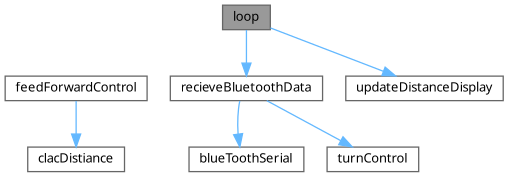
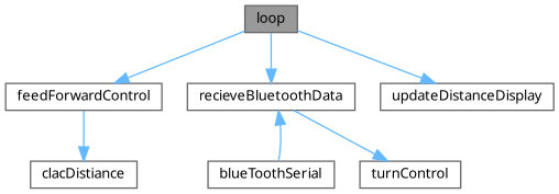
  digraph {
    fontname="Noto Sans"
    rankdir=TB
    node [color=grey40 fillcolor=white fontname="Noto Sans" fontsize=10 shape=box style=filled]
    edge [color=steelblue1 fontname="Noto Sans" fontsize=10 labelfontname=Helvetica labelfontsize=10 style=solid]
    n1 [color=gray40 fillcolor=grey60 fontcolor=black height=0.2 label=loop width=0.4]
    n2 [height=0.2 label=feedForwardControl width=0.4]
    n3 [height=0.2 label=recieveBluetoothData width=0.4]
    n4 [height=0.2 label=updateDistanceDisplay width=0.4]
    n5 [height=0.2 label=blueToothSerial width=0.4]
    n6 [height=0.2 label=clacDistiance width=0.4]
    n7 [height=0.2 label=turnControl width=0.4]
+   n1 -> n2
    n1 -> n3
    n1 -> n4
    n2 -> n6
-   n3 -> n5
+   n5 -> n3
    n3 -> n7
  }
